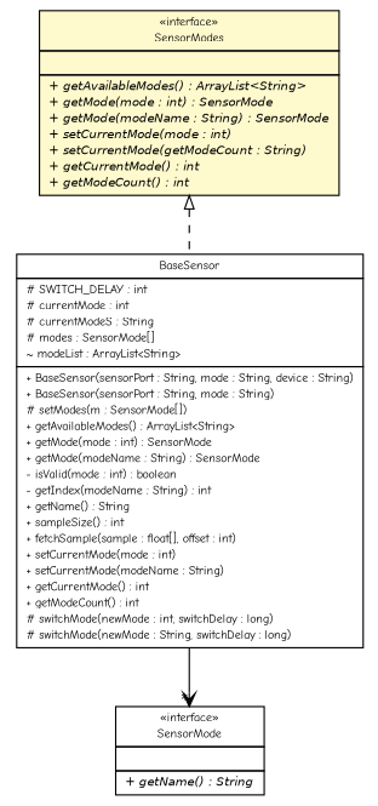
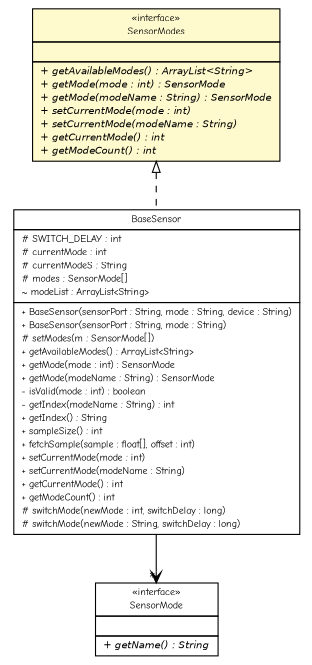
  digraph {
    fontname="Comic Neue"
    nodesep=0.25
    ranksep=0.5
    node [fontcolor=black fontname="Comic Neue" fontsize=9.0 shape=plaintext]
    edge [fontname="Comic Neue" headport=p labelfontname=Helvetica labelfontsize=10 tailport=p]
-   n1 [label=<<table title="ev3dev.sensors.BaseSensor" border="0" cellborder="1" cellspacing="0" cellpadding="2" port="p" href="./BaseSensor.html"> 		<tr><td><table border="0" cellspacing="0" cellpadding="1"> <tr><td align="center" balign="center"> BaseSensor </td></tr> 		</table></td></tr> 		<tr><td><table border="0" cellspacing="0" cellpadding="1"> <tr><td align="left" balign="left"> # SWITCH_DELAY : int </td></tr> <tr><td align="left" balign="left"> # currentMode : int </td></tr> <tr><td align="left" balign="left"> # currentModeS : String </td></tr> <tr><td align="left" balign="left"> # modes : SensorMode[] </td></tr> <tr><td align="left" balign="left"> ~ modeList : ArrayList&lt;String&gt; </td></tr> 		</table></td></tr> 		<tr><td><table border="0" cellspacing="0" cellpadding="1"> <tr><td align="left" balign="left"> + BaseSensor(sensorPort : String, mode : String, device : String) </td></tr> <tr><td align="left" balign="left"> + BaseSensor(sensorPort : String, mode : String) </td></tr> <tr><td align="left" balign="left"> # setModes(m : SensorMode[]) </td></tr> <tr><td align="left" balign="left"> + getAvailableModes() : ArrayList&lt;String&gt; </td></tr> <tr><td align="left" balign="left"> + getMode(mode : int) : SensorMode </td></tr> <tr><td align="left" balign="left"> + getMode(modeName : String) : SensorMode </td></tr> <tr><td align="left" balign="left"> - isValid(mode : int) : boolean </td></tr> <tr><td align="left" balign="left"> - getIndex(modeName : String) : int </td></tr> <tr><td align="left" balign="left"> + getName() : String </td></tr> <tr><td align="left" balign="left"> + sampleSize() : int </td></tr> <tr><td align="left" balign="left"> + fetchSample(sample : float[], offset : int) </td></tr> <tr><td align="left" balign="left"> + setCurrentMode(mode : int) </td></tr> <tr><td align="left" balign="left"> + setCurrentMode(modeName : String) </td></tr> <tr><td align="left" balign="left"> + getCurrentMode() : int </td></tr> <tr><td align="left" balign="left"> + getModeCount() : int </td></tr> <tr><td align="left" balign="left"> # switchMode(newMode : int, switchDelay : long) </td></tr> <tr><td align="left" balign="left"> # switchMode(newMode : String, switchDelay : long) </td></tr> 		</table></td></tr> 		</table>>]
+   n1 [label=<<table title="ev3dev.sensors.BaseSensor" border="0" cellborder="1" cellspacing="0" cellpadding="2" port="p" href="./BaseSensor.html"> 		<tr><td><table border="0" cellspacing="0" cellpadding="1"> <tr><td align="center" balign="center"> BaseSensor </td></tr> 		</table></td></tr> 		<tr><td><table border="0" cellspacing="0" cellpadding="1"> <tr><td align="left" balign="left"> # SWITCH_DELAY : int </td></tr> <tr><td align="left" balign="left"> # currentMode : int </td></tr> <tr><td align="left" balign="left"> # currentModeS : String </td></tr> <tr><td align="left" balign="left"> # modes : SensorMode[] </td></tr> <tr><td align="left" balign="left"> ~ modeList : ArrayList&lt;String&gt; </td></tr> 		</table></td></tr> 		<tr><td><table border="0" cellspacing="0" cellpadding="1"> <tr><td align="left" balign="left"> + BaseSensor(sensorPort : String, mode : String, device : String) </td></tr> <tr><td align="left" balign="left"> + BaseSensor(sensorPort : String, mode : String) </td></tr> <tr><td align="left" balign="left"> # setModes(m : SensorMode[]) </td></tr> <tr><td align="left" balign="left"> + getAvailableModes() : ArrayList&lt;String&gt; </td></tr> <tr><td align="left" balign="left"> + getMode(mode : int) : SensorMode </td></tr> <tr><td align="left" balign="left"> + getMode(modeName : String) : SensorMode </td></tr> <tr><td align="left" balign="left"> - isValid(mode : int) : boolean </td></tr> <tr><td align="left" balign="left"> - getIndex(modeName : String) : int </td></tr> <tr><td align="left" balign="left"> + getIndex() : String </td></tr> <tr><td align="left" balign="left"> + sampleSize() : int </td></tr> <tr><td align="left" balign="left"> + fetchSample(sample : float[], offset : int) </td></tr> <tr><td align="left" balign="left"> + setCurrentMode(mode : int) </td></tr> <tr><td align="left" balign="left"> + setCurrentMode(modeName : String) </td></tr> <tr><td align="left" balign="left"> + getCurrentMode() : int </td></tr> <tr><td align="left" balign="left"> + getModeCount() : int </td></tr> <tr><td align="left" balign="left"> # switchMode(newMode : int, switchDelay : long) </td></tr> <tr><td align="left" balign="left"> # switchMode(newMode : String, switchDelay : long) </td></tr> 		</table></td></tr> 		</table>>]
    n2 [label=<<table title="ev3dev.sensors.SensorMode" border="0" cellborder="1" cellspacing="0" cellpadding="2" port="p" href="./SensorMode.html"> 		<tr><td><table border="0" cellspacing="0" cellpadding="1"> <tr><td align="center" balign="center"> &#171;interface&#187; </td></tr> <tr><td align="center" balign="center"> SensorMode </td></tr> 		</table></td></tr> 		<tr><td><table border="0" cellspacing="0" cellpadding="1"> <tr><td align="left" balign="left">  </td></tr> 		</table></td></tr> 		<tr><td><table border="0" cellspacing="0" cellpadding="1"> <tr><td align="left" balign="left"><font face="Helvetica-Oblique" point-size="9.0"> + getName() : String </font></td></tr> 		</table></td></tr> 		</table>>]
-   n3 [label=<<table title="ev3dev.sensors.SensorModes" border="0" cellborder="1" cellspacing="0" cellpadding="2" port="p" bgcolor="lemonChiffon" href="./SensorModes.html"> 		<tr><td><table border="0" cellspacing="0" cellpadding="1"> <tr><td align="center" balign="center"> &#171;interface&#187; </td></tr> <tr><td align="center" balign="center"> SensorModes </td></tr> 		</table></td></tr> 		<tr><td><table border="0" cellspacing="0" cellpadding="1"> <tr><td align="left" balign="left">  </td></tr> 		</table></td></tr> 		<tr><td><table border="0" cellspacing="0" cellpadding="1"> <tr><td align="left" balign="left"><font face="Helvetica-Oblique" point-size="9.0"> + getAvailableModes() : ArrayList&lt;String&gt; </font></td></tr> <tr><td align="left" balign="left"><font face="Helvetica-Oblique" point-size="9.0"> + getMode(mode : int) : SensorMode </font></td></tr> <tr><td align="left" balign="left"><font face="Helvetica-Oblique" point-size="9.0"> + getMode(modeName : String) : SensorMode </font></td></tr> <tr><td align="left" balign="left"><font face="Helvetica-Oblique" point-size="9.0"> + setCurrentMode(mode : int) </font></td></tr> <tr><td align="left" balign="left"><font face="Helvetica-Oblique" point-size="9.0"> + setCurrentMode(getModeCount : String) </font></td></tr> <tr><td align="left" balign="left"><font face="Helvetica-Oblique" point-size="9.0"> + getCurrentMode() : int </font></td></tr> <tr><td align="left" balign="left"><font face="Helvetica-Oblique" point-size="9.0"> + getModeCount() : int </font></td></tr> 		</table></td></tr> 		</table>>]
+   n3 [label=<<table title="ev3dev.sensors.SensorModes" border="0" cellborder="1" cellspacing="0" cellpadding="2" port="p" bgcolor="lemonChiffon" href="./SensorModes.html"> 		<tr><td><table border="0" cellspacing="0" cellpadding="1"> <tr><td align="center" balign="center"> &#171;interface&#187; </td></tr> <tr><td align="center" balign="center"> SensorModes </td></tr> 		</table></td></tr> 		<tr><td><table border="0" cellspacing="0" cellpadding="1"> <tr><td align="left" balign="left">  </td></tr> 		</table></td></tr> 		<tr><td><table border="0" cellspacing="0" cellpadding="1"> <tr><td align="left" balign="left"><font face="Helvetica-Oblique" point-size="9.0"> + getAvailableModes() : ArrayList&lt;String&gt; </font></td></tr> <tr><td align="left" balign="left"><font face="Helvetica-Oblique" point-size="9.0"> + getMode(mode : int) : SensorMode </font></td></tr> <tr><td align="left" balign="left"><font face="Helvetica-Oblique" point-size="9.0"> + getMode(modeName : String) : SensorMode </font></td></tr> <tr><td align="left" balign="left"><font face="Helvetica-Oblique" point-size="9.0"> + setCurrentMode(mode : int) </font></td></tr> <tr><td align="left" balign="left"><font face="Helvetica-Oblique" point-size="9.0"> + setCurrentMode(modeName : String) </font></td></tr> <tr><td align="left" balign="left"><font face="Helvetica-Oblique" point-size="9.0"> + getCurrentMode() : int </font></td></tr> <tr><td align="left" balign="left"><font face="Helvetica-Oblique" point-size="9.0"> + getModeCount() : int </font></td></tr> 		</table></td></tr> 		</table>>]
    n1 -> n2 [arrowhead=open color=black fontcolor=black fontsize=10.0 headlabel="*"]
    n3 -> n1 [arrowtail=empty dir=back fontsize=10 style=dashed]
  }
